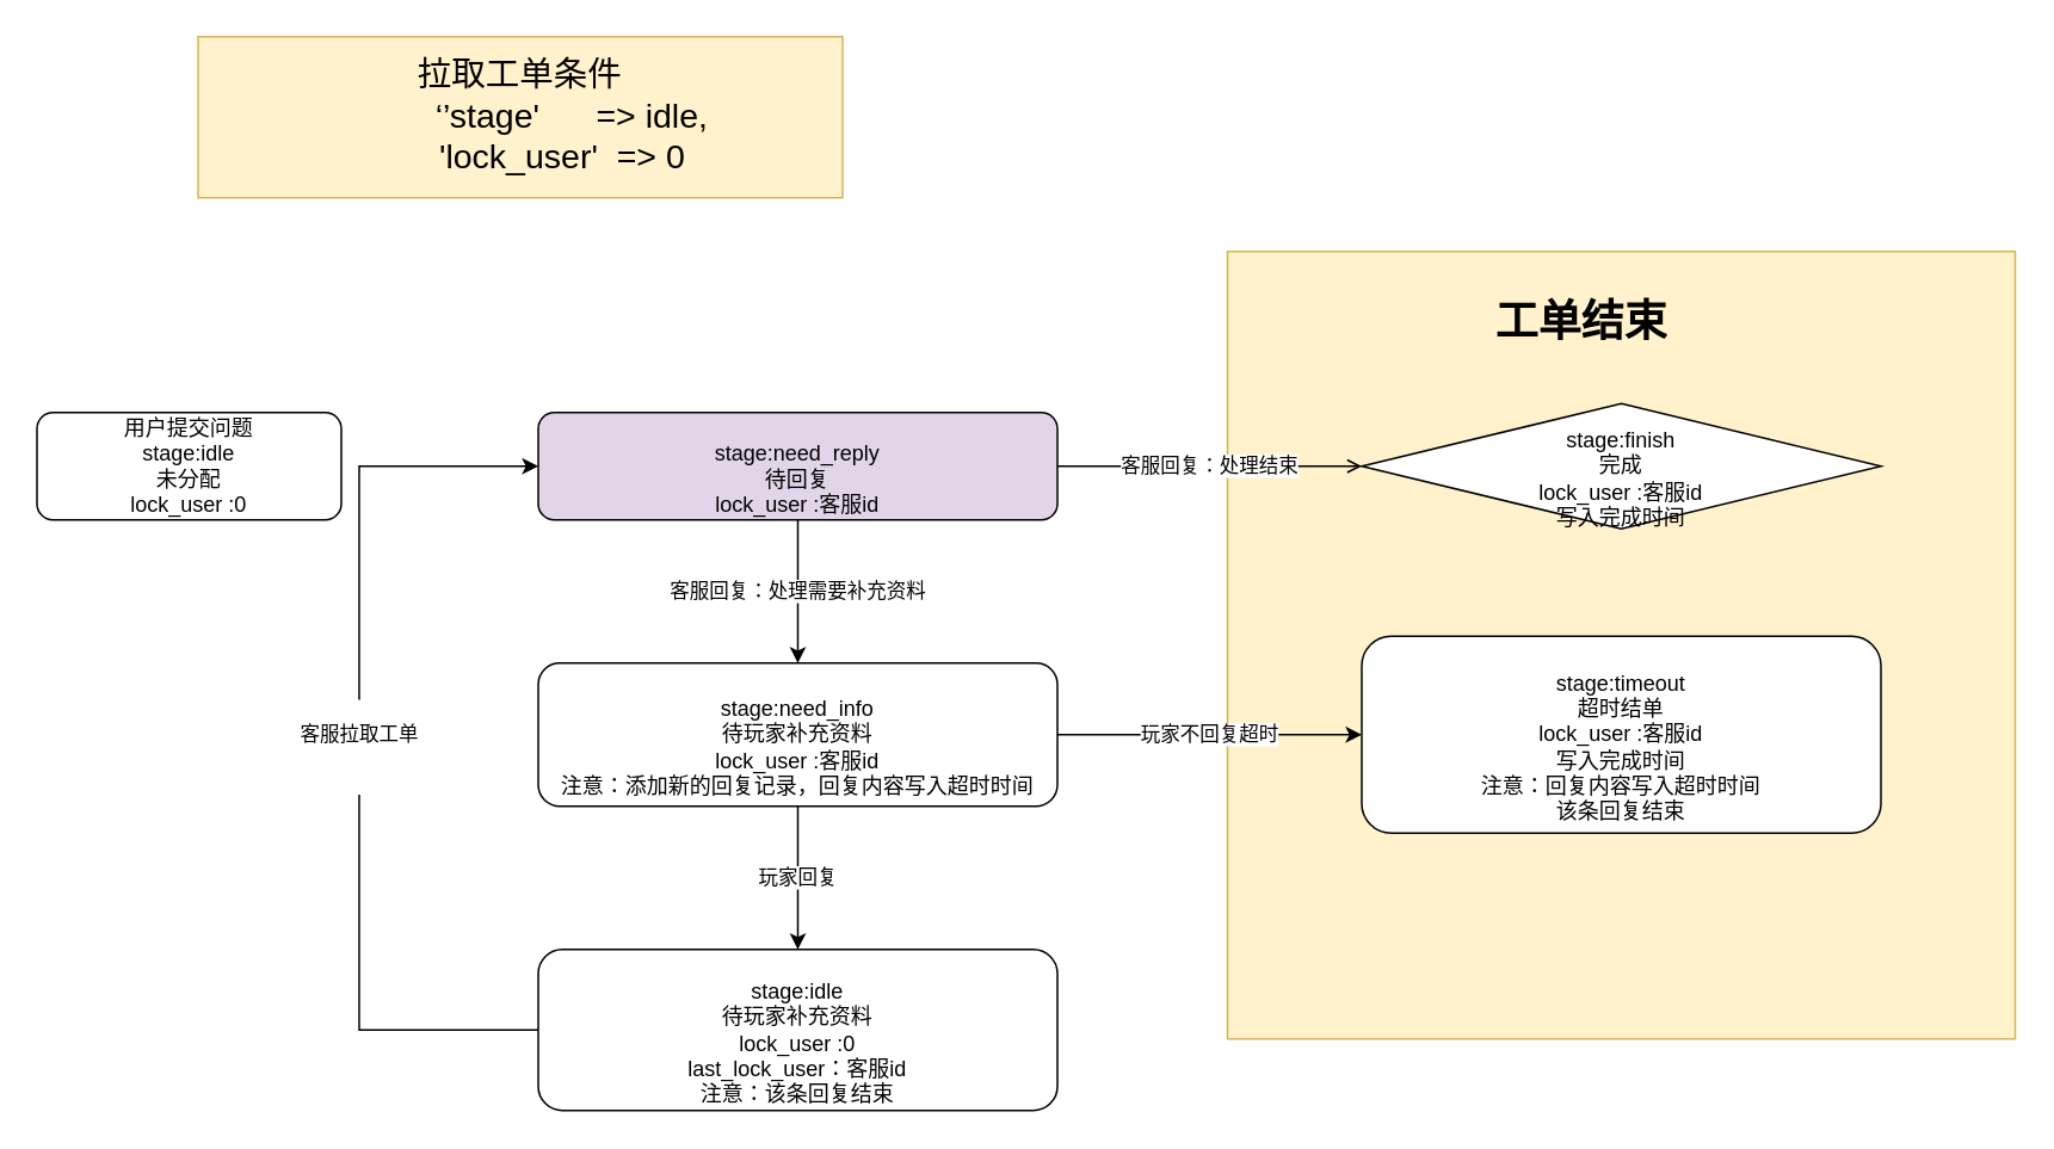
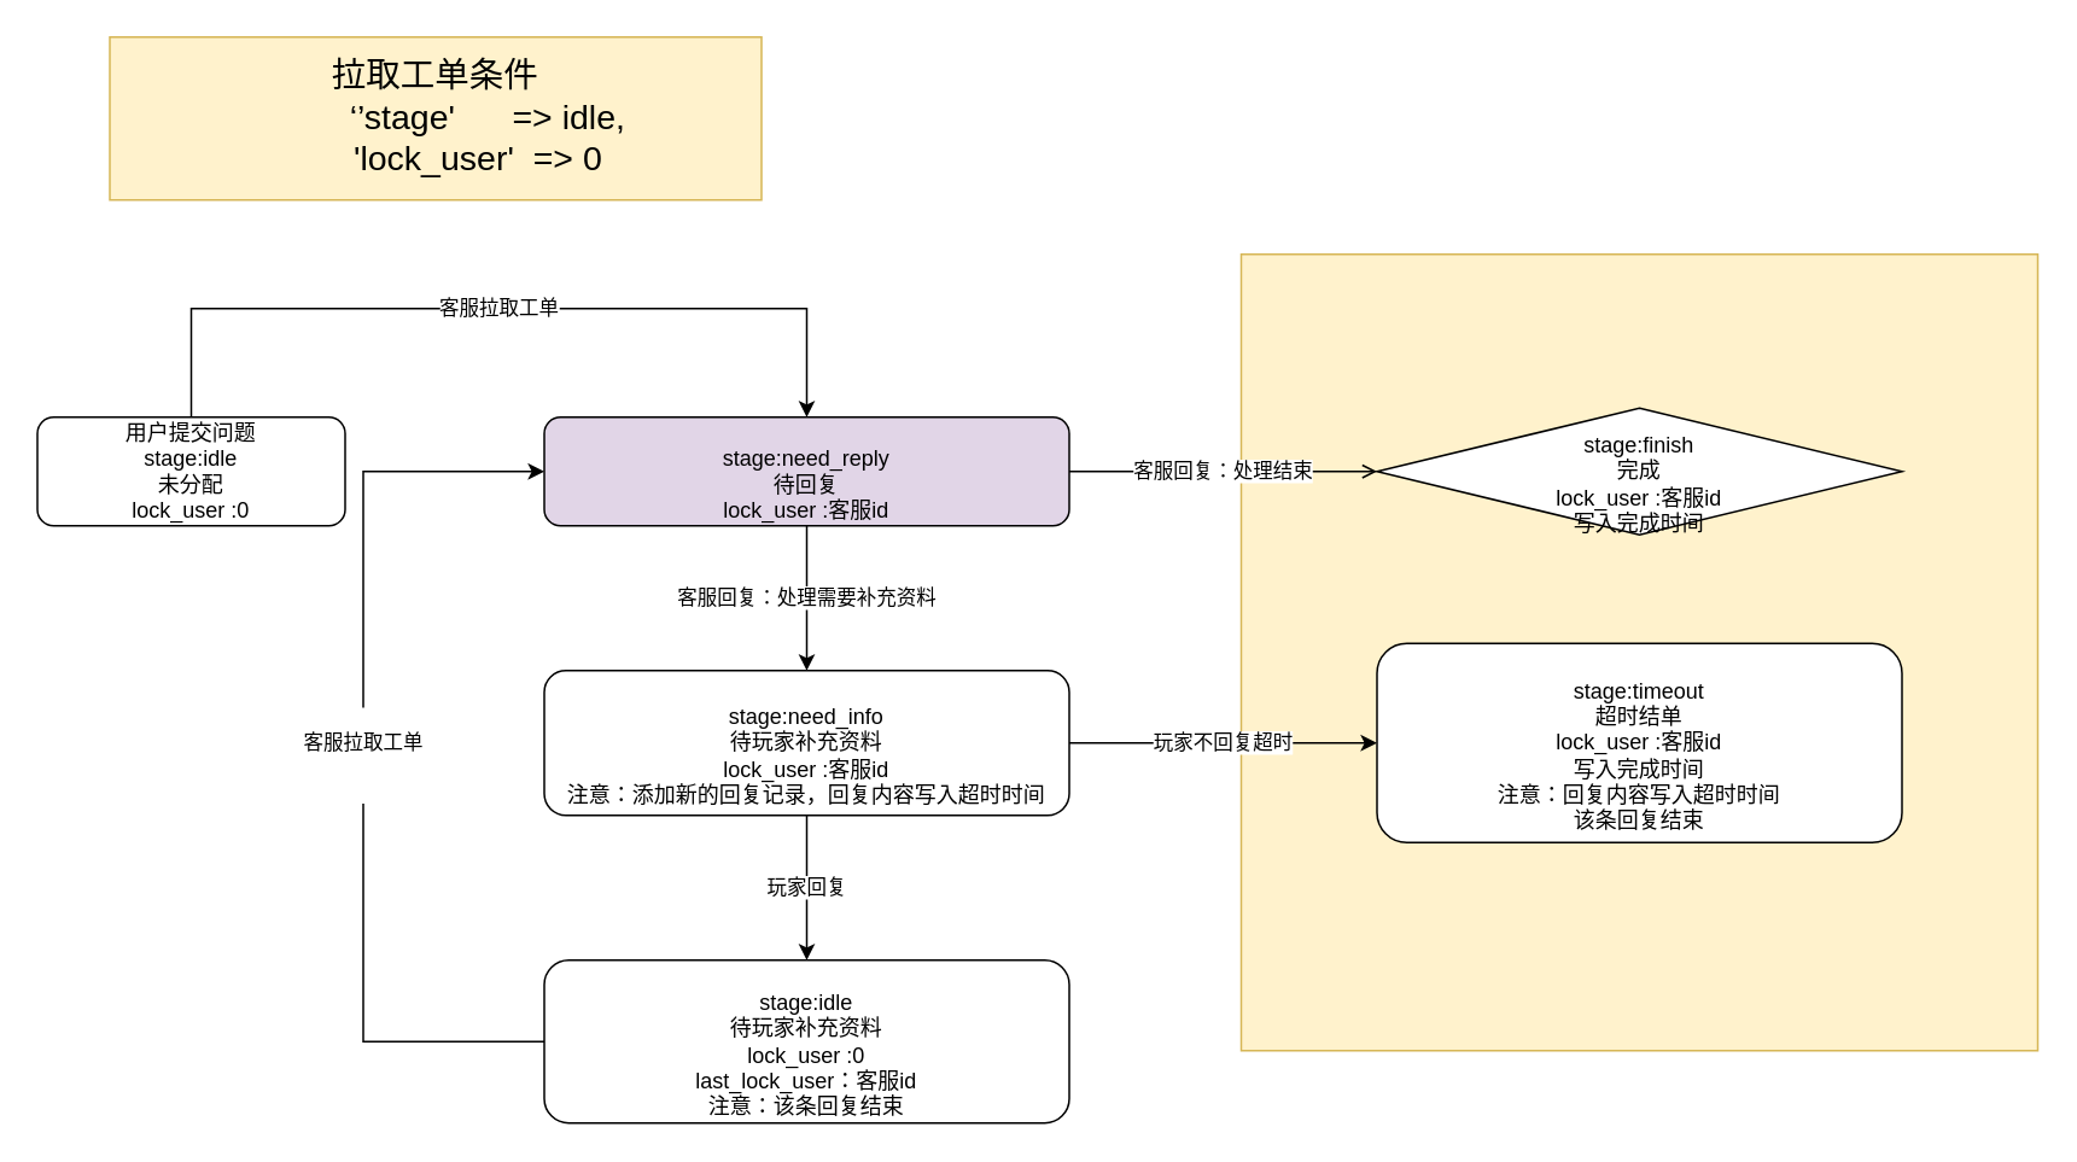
  <mxCell id="0" />
  <mxCell id="1" parent="0" />
  <mxCell id="2" value="" style="whiteSpace=wrap;html=1;aspect=fixed;fillColor=#fff2cc;strokeColor=#d6b656;" vertex="1" parent="1"><mxGeometry x="685" y="140" width="440" height="440" as="geometry" /></mxCell>
+ <mxCell id="3" value="客服拉取工单" style="edgeStyle=orthogonalEdgeStyle;rounded=0;orthogonalLoop=1;jettySize=auto;html=1;" edge="1" parent="1" source="4" target="7"><mxGeometry relative="1" as="geometry"><Array as="points"><mxPoint x="105" y="170" /><mxPoint x="445" y="170" /></Array></mxGeometry></mxCell>
  <mxCell id="4" value="用户提交问题&lt;br&gt;stage:idle&lt;br&gt;未分配&lt;br&gt;lock_user :0" style="rounded=1;whiteSpace=wrap;html=1;" vertex="1" parent="1"><mxGeometry x="20" y="230" width="170" height="60" as="geometry" /></mxCell>
  <mxCell id="5" value="客服回复：处理需要补充资料" style="edgeStyle=orthogonalEdgeStyle;rounded=0;orthogonalLoop=1;jettySize=auto;html=1;" edge="1" parent="1" source="7" target="10"><mxGeometry relative="1" as="geometry" /></mxCell>
  <mxCell id="6" value="客服回复：处理结束" style="edgeStyle=orthogonalEdgeStyle;rounded=0;orthogonalLoop=1;jettySize=auto;html=1;endArrow=open;" edge="1" parent="1" source="7" target="11"><mxGeometry relative="1" as="geometry" /></mxCell>
  <mxCell id="7" value="&lt;br&gt;stage:need_reply&lt;br&gt;待回复&lt;br&gt;lock_user :客服id" style="rounded=1;whiteSpace=wrap;html=1;fillColor=#e1d5e7;" vertex="1" parent="1"><mxGeometry x="300" y="230" width="290" height="60" as="geometry" /></mxCell>
  <mxCell id="8" value="玩家回复" style="edgeStyle=orthogonalEdgeStyle;rounded=0;orthogonalLoop=1;jettySize=auto;html=1;" edge="1" parent="1" source="10" target="13"><mxGeometry relative="1" as="geometry" /></mxCell>
  <mxCell id="9" value="玩家不回复超时" style="edgeStyle=orthogonalEdgeStyle;rounded=0;orthogonalLoop=1;jettySize=auto;html=1;" edge="1" parent="1" source="10" target="14"><mxGeometry relative="1" as="geometry" /></mxCell>
  <mxCell id="10" value="&lt;br&gt;stage:need_info&lt;br&gt;待玩家补充资料&lt;br&gt;lock_user :客服id&lt;br&gt;注意：添加新的回复记录，回复内容写入超时时间" style="rounded=1;whiteSpace=wrap;html=1;" vertex="1" parent="1"><mxGeometry x="300" y="370" width="290" height="80" as="geometry" /></mxCell>
  <mxCell id="11" value="&lt;br&gt;stage:finish&lt;br&gt;完成&lt;br&gt;lock_user :客服id&lt;br&gt;写入完成时间" style="rhombus;whiteSpace=wrap;html=1;" vertex="1" parent="1"><mxGeometry x="760" y="225" width="290" height="70" as="geometry" /></mxCell>
  <mxCell id="12" value="&#10;&lt;span style=&quot;color: rgb(0, 0, 0); font-family: Helvetica; font-size: 11px; font-style: normal; font-variant-ligatures: normal; font-variant-caps: normal; font-weight: 400; letter-spacing: normal; orphans: 2; text-align: center; text-indent: 0px; text-transform: none; widows: 2; word-spacing: 0px; -webkit-text-stroke-width: 0px; background-color: rgb(255, 255, 255); text-decoration-thickness: initial; text-decoration-style: initial; text-decoration-color: initial; float: none; display: inline !important;&quot;&gt;客服拉取工单&lt;/span&gt;&#10;&#10;" style="edgeStyle=orthogonalEdgeStyle;rounded=0;orthogonalLoop=1;jettySize=auto;html=1;entryX=0;entryY=0.5;entryDx=0;entryDy=0;" edge="1" parent="1" source="13" target="7"><mxGeometry relative="1" as="geometry"><mxPoint x="220" y="280" as="targetPoint" /><Array as="points"><mxPoint x="200" y="575" /><mxPoint x="200" y="260" /></Array></mxGeometry></mxCell>
  <mxCell id="13" value="&lt;br&gt;stage:idle&lt;br&gt;待玩家补充资料&lt;br&gt;lock_user :0&lt;br&gt;last_lock_user：客服id&lt;br&gt;注意：该条回复结束" style="rounded=1;whiteSpace=wrap;html=1;" vertex="1" parent="1"><mxGeometry x="300" y="530" width="290" height="90" as="geometry" /></mxCell>
  <mxCell id="14" value="&lt;br&gt;stage:timeout&lt;br&gt;超时结单&lt;br&gt;lock_user :客服id&lt;br&gt;写入完成时间&lt;br&gt;注意：回复内容写入超时时间&lt;br&gt;该条回复结束" style="rounded=1;whiteSpace=wrap;html=1;" vertex="1" parent="1"><mxGeometry x="760" y="355" width="290" height="110" as="geometry" /></mxCell>
- <mxCell id="15" value="&lt;h1&gt;工单结束&lt;/h1&gt;" style="text;html=1;strokeColor=none;fillColor=none;spacing=5;spacingTop=-20;whiteSpace=wrap;overflow=hidden;rounded=0;" vertex="1" parent="1"><mxGeometry x="830" y="160" width="190" height="50" as="geometry" /></mxCell>
- <mxCell id="16" value="&lt;div style=&quot;font-size: 19px;&quot;&gt;&lt;font style=&quot;font-size: 19px;&quot;&gt;拉取工单条件&lt;/font&gt;&lt;/div&gt;&lt;div style=&quot;font-size: 19px;&quot;&gt;&lt;font style=&quot;font-size: 19px;&quot;&gt;&amp;nbsp; &amp;nbsp; &amp;nbsp; &amp;nbsp; &amp;nbsp; &amp;nbsp;‘’stage'&amp;nbsp; &amp;nbsp; &amp;nbsp; =&amp;gt; idle,&lt;/font&gt;&lt;/div&gt;&lt;div style=&quot;font-size: 19px;&quot;&gt;&lt;font style=&quot;font-size: 19px;&quot;&gt;&amp;nbsp; &amp;nbsp; &amp;nbsp; &amp;nbsp; &amp;nbsp;'lock_user'&amp;nbsp; =&amp;gt; 0&lt;/font&gt;&lt;/div&gt;" style="rounded=0;whiteSpace=wrap;html=1;fillColor=#fff2cc;strokeColor=#d6b656;" vertex="1" parent="1"><mxGeometry x="110" y="20" width="360" height="90" as="geometry" /></mxCell>
+ <mxCell id="16" value="&lt;div style=&quot;font-size: 19px;&quot;&gt;&lt;font style=&quot;font-size: 19px;&quot;&gt;拉取工单条件&lt;/font&gt;&lt;/div&gt;&lt;div style=&quot;font-size: 19px;&quot;&gt;&lt;font style=&quot;font-size: 19px;&quot;&gt;&amp;nbsp; &amp;nbsp; &amp;nbsp; &amp;nbsp; &amp;nbsp; &amp;nbsp;‘’stage'&amp;nbsp; &amp;nbsp; &amp;nbsp; =&amp;gt; idle,&lt;/font&gt;&lt;/div&gt;&lt;div style=&quot;font-size: 19px;&quot;&gt;&lt;font style=&quot;font-size: 19px;&quot;&gt;&amp;nbsp; &amp;nbsp; &amp;nbsp; &amp;nbsp; &amp;nbsp;'lock_user'&amp;nbsp; =&amp;gt; 0&lt;/font&gt;&lt;/div&gt;" style="rounded=0;whiteSpace=wrap;html=1;fillColor=#fff2cc;strokeColor=#d6b656;" vertex="1" parent="1"><mxGeometry x="60" y="20" width="360" height="90" as="geometry" /></mxCell>
